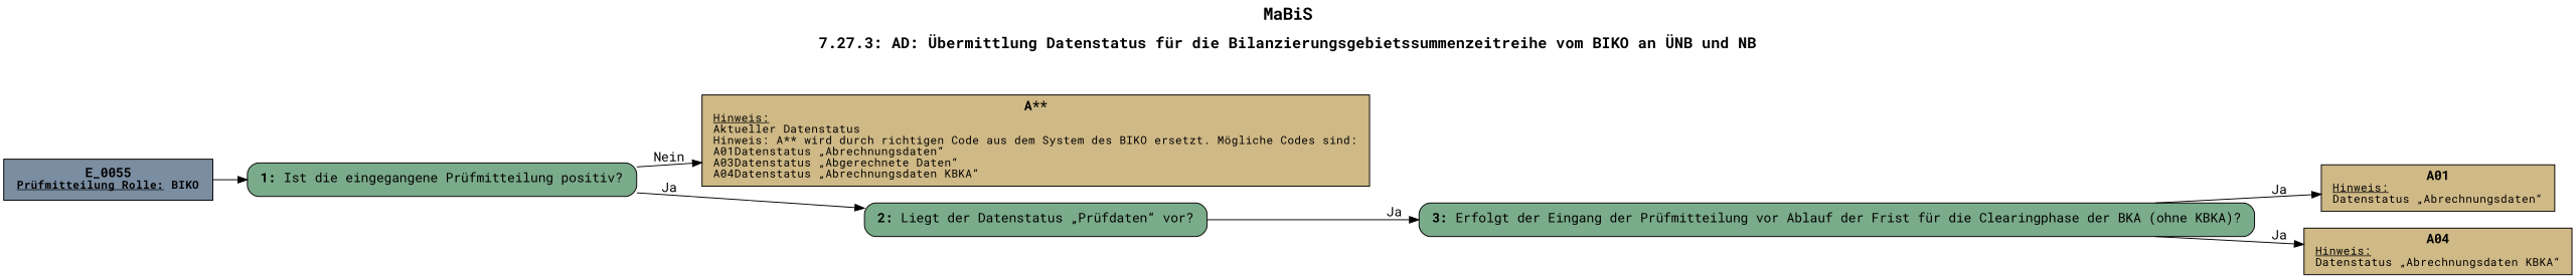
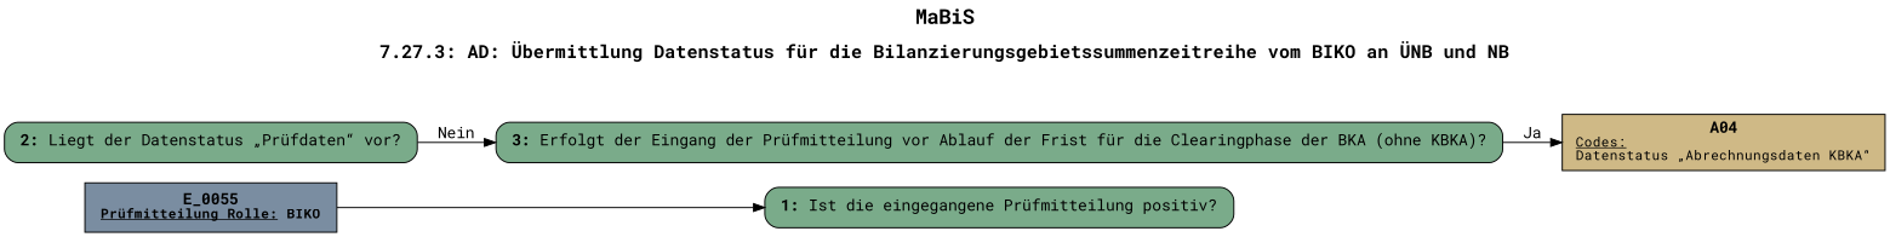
  digraph {
    fontname="Roboto Mono"
    label=<<B><FONT POINT-SIZE="18">MaBiS</FONT></B><BR/><BR/><B><FONT POINT-SIZE="16">7.27.3: AD: Übermittlung Datenstatus für die Bilanzierungsgebietssummenzeitreihe vom BIKO an ÜNB und NB</FONT></B><BR/><BR/><BR/><BR/>>
    labelloc=t
    rankdir=LR
    node [fillcolor="#7aab8a" fontname="Roboto Mono" margin="0.2,0.12" shape=box style=filled]
    edge [fontname="Roboto Mono"]
    n1 [fillcolor="#7a8da1" label=<<B>E_0055</B><BR align="center"/><FONT point-size="12"><B><U>Prüfmitteilung Rolle:</U> BIKO</B></FONT><BR align="center"/>>]
    n2 [label=<<B>1: </B>Ist die eingegangene Prüfmitteilung positiv?<BR align="left"/>> style="filled,rounded"]
-   n3 [fillcolor="#cfb986" label=<<B>A**</B><BR align="center"/><FONT point-size="12"><U>Hinweis:</U><BR align="left"/>Aktueller Datenstatus<BR align="left"/>Hinweis: A** wird durch richtigen Code aus dem System des BIKO ersetzt. Mögliche Codes sind:<BR align="left"/>A01	Datenstatus „Abrechnungsdaten“<BR align="left"/>A03	Datenstatus „Abgerechnete Daten“<BR align="left"/>A04	Datenstatus „Abrechnungsdaten KBKA“<BR align="left"/></FONT>> margin="0.17,0.08"]
    n4 [label=<<B>2: </B>Liegt der Datenstatus „Prüfdaten“ vor?<BR align="left"/>> style="filled,rounded"]
    n5 [label=<<B>3: </B>Erfolgt der Eingang der Prüfmitteilung vor Ablauf der Frist für die Clearingphase der BKA (ohne KBKA)?<BR align="left"/>> style="filled,rounded"]
-   n6 [fillcolor="#cfb986" label=<<B>A01</B><BR align="center"/><FONT point-size="12"><U>Hinweis:</U><BR align="left"/>Datenstatus „Abrechnungsdaten“<BR align="left"/></FONT>> margin="0.17,0.08"]
-   n7 [fillcolor="#cfb986" label=<<B>A04</B><BR align="center"/><FONT point-size="12"><U>Hinweis:</U><BR align="left"/>Datenstatus „Abrechnungsdaten KBKA“<BR align="left"/></FONT>> margin="0.17,0.08"]
+   n7 [fillcolor="#cfb986" label=<<B>A04</B><BR align="center"/><FONT point-size="12"><U>Codes:</U><BR align="left"/>Datenstatus „Abrechnungsdaten KBKA“<BR align="left"/></FONT>> margin="0.17,0.08"]
    n1 -> n2
-   n2 -> n3 [label=Nein]
-   n2 -> n4 [label=Ja]
-   n4 -> n5 [label=Ja]
-   n5 -> n6 [label=Ja]
+   n4 -> n5 [label=Nein]
    n5 -> n7 [label=Ja]
  }
